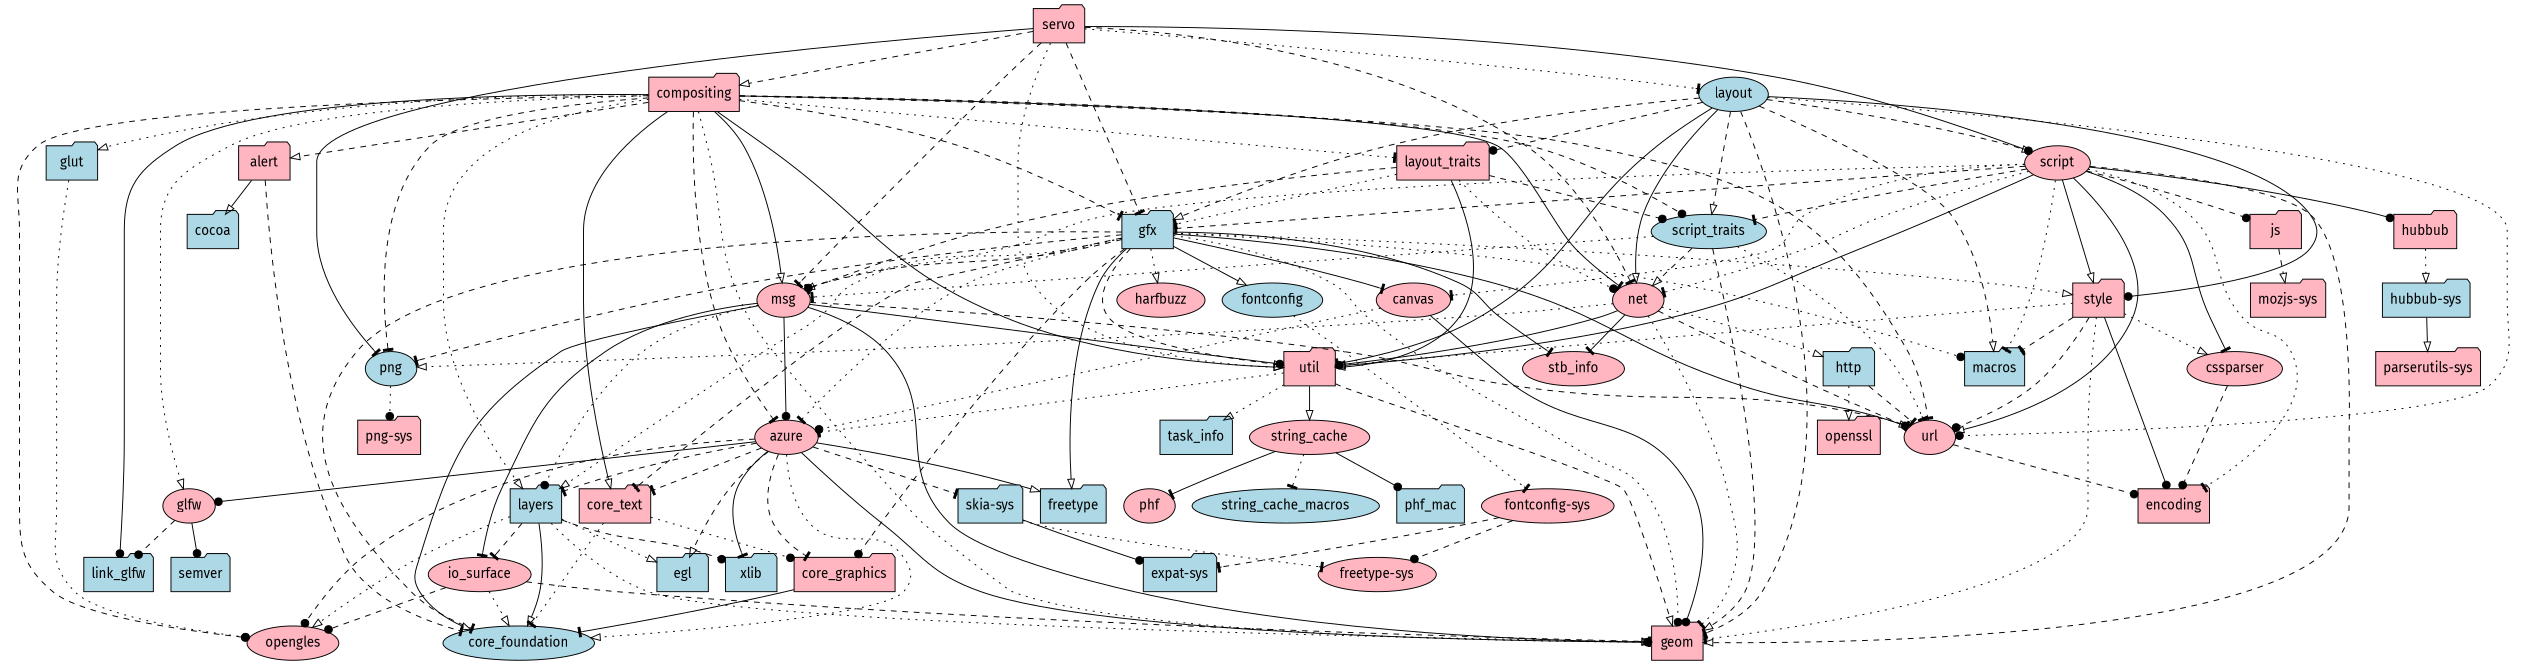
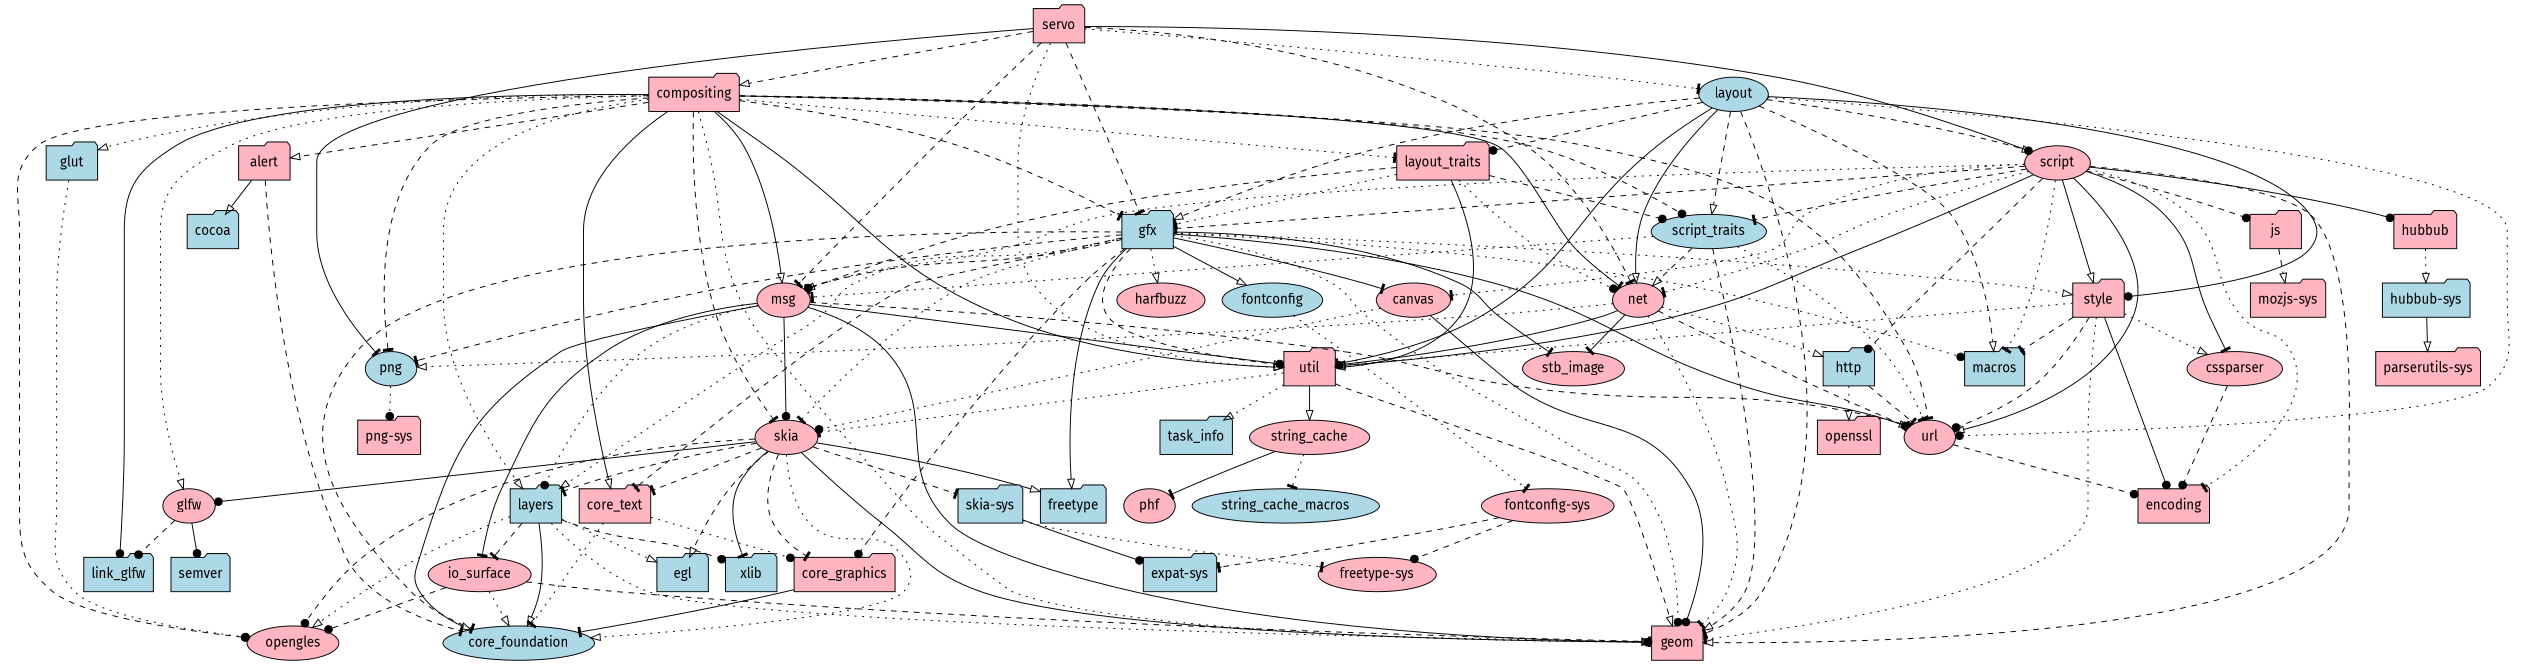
  digraph {
    fontname="Fira Sans"
    node [fillcolor=lightpink fontname="Fira Sans" shape=folder style=filled]
    edge [arrowhead=tee fontname="Fira Sans" style=dashed]
    n1 [label=servo]
    n2 [label=msg shape=ellipse]
    n3 [label=net shape=ellipse]
    n4 [fillcolor=lightblue label=png shape=ellipse]
    n5 [label=util]
    n6 [label=compositing]
    n7 [fillcolor=lightblue label=gfx]
    n8 [fillcolor=lightblue label=layout shape=ellipse]
    n9 [label=script shape=ellipse]
    n10 [label=geom]
    n11 [label=url shape=ellipse]
    n12 [label=io_surface shape=ellipse]
    n13 [fillcolor=lightblue label=core_foundation shape=ellipse]
    n14 [fillcolor=lightblue label=layers]
-   n15 [label=azure shape=ellipse]
+   n15 [label=skia shape=ellipse]
    n16 [fillcolor=lightblue label=http]
-   n17 [label=stb_info shape=ellipse]
+   n17 [label=stb_image shape=ellipse]
    n18 [label="png-sys"]
    n19 [fillcolor=lightblue label=task_info]
    n20 [label=string_cache shape=ellipse]
    n21 [fillcolor=lightblue label=glut]
    n22 [label=opengles shape=ellipse]
    n23 [fillcolor=lightblue label=script_traits shape=ellipse]
    n24 [label=glfw shape=ellipse]
    n25 [label=core_text]
    n26 [label=layout_traits]
    n27 [label=alert]
    n28 [fillcolor=lightblue label=link_glfw]
    n29 [fillcolor=lightblue label=freetype]
    n30 [fillcolor=lightblue label=macros]
    n31 [label=style]
    n32 [label=core_graphics]
    n33 [label=harfbuzz shape=ellipse]
    n34 [fillcolor=lightblue label=fontconfig shape=ellipse]
    n35 [label=canvas shape=ellipse]
    n36 [label=js]
    n37 [label=encoding]
    n38 [label=cssparser shape=ellipse]
    n39 [label=hubbub]
    n40 [label="mozjs-sys"]
    n41 [fillcolor=lightblue label=semver]
    n42 [label=openssl]
    n43 [fillcolor=lightblue label=egl]
    n44 [fillcolor=lightblue label=xlib]
    n45 [fillcolor=lightblue label="skia-sys"]
    n46 [fillcolor=lightblue label="expat-sys"]
    n47 [label="freetype-sys" shape=ellipse]
    n48 [fillcolor=lightblue label=string_cache_macros shape=ellipse]
-   n49 [fillcolor=lightblue label=phf_mac]
    n50 [label=phf shape=ellipse]
    n51 [fillcolor=lightblue label=cocoa]
    n52 [label="fontconfig-sys" shape=ellipse]
    n53 [fillcolor=lightblue label="hubbub-sys"]
    n54 [label="parserutils-sys"]
    n1 -> n2
    n1 -> n3
    n1 -> n4 [style=solid]
    n1 -> n5 [arrowhead=onormal style=dotted]
    n1 -> n6 [arrowhead=onormal]
    n1 -> n7
    n1 -> n8 [style=dotted]
    n1 -> n9 [arrowhead=dot style=solid]
    n2 -> n5 [arrowhead=dot style=solid]
    n2 -> n10 [arrowhead=onormal style=solid]
    n2 -> n11
    n2 -> n12 [style=solid]
    n2 -> n13 [arrowhead=onormal style=solid]
    n2 -> n14 [arrowhead=dot style=dotted]
    n2 -> n15 [arrowhead=dot style=solid]
    n3 -> n4 [arrowhead=onormal style=dotted]
    n3 -> n5 [arrowhead=onormal style=solid]
    n3 -> n10 [style=dotted]
    n3 -> n11 [arrowhead=dot]
    n3 -> n16 [arrowhead=onormal style=dotted]
    n3 -> n17 [style=solid]
    n4 -> n18 [arrowhead=dot style=dotted]
    n5 -> n10 [arrowhead=onormal]
    n5 -> n15 [style=dotted]
    n5 -> n19 [arrowhead=onormal style=dotted]
    n5 -> n20 [arrowhead=onormal style=solid]
    n6 -> n2 [arrowhead=onormal style=solid]
    n6 -> n3 [style=solid]
    n6 -> n4
    n6 -> n5 [arrowhead=onormal style=solid]
    n6 -> n7
    n6 -> n10 [arrowhead=dot style=dotted]
    n6 -> n11
    n6 -> n14 [arrowhead=onormal style=dotted]
    n6 -> n15
    n6 -> n21 [arrowhead=onormal style=dotted]
    n6 -> n22 [arrowhead=dot]
    n6 -> n23 [arrowhead=dot]
    n6 -> n24 [arrowhead=onormal style=dotted]
    n6 -> n25 [arrowhead=onormal style=solid]
    n6 -> n26 [style=dotted]
    n6 -> n27 [arrowhead=onormal]
    n6 -> n28 [arrowhead=dot style=solid]
    n7 -> n2 [arrowhead=dot]
    n7 -> n4
    n7 -> n5 [arrowhead=onormal]
    n7 -> n10 [arrowhead=dot style=dotted]
    n7 -> n11 [arrowhead=onormal style=solid]
    n7 -> n13
    n7 -> n14 [arrowhead=onormal style=dotted]
    n7 -> n15 [style=dotted]
    n7 -> n17 [style=solid]
    n7 -> n25
    n7 -> n29 [arrowhead=onormal style=solid]
    n7 -> n30 [arrowhead=dot style=dotted]
    n7 -> n31 [arrowhead=onormal style=dotted]
    n7 -> n32 [arrowhead=dot]
    n7 -> n33 [arrowhead=onormal style=dotted]
    n7 -> n34 [arrowhead=onormal style=solid]
    n7 -> n35 [style=solid]
    n8 -> n3 [arrowhead=onormal style=solid]
    n8 -> n5 [style=solid]
    n8 -> n7 [arrowhead=onormal]
    n8 -> n9 [arrowhead=onormal]
    n8 -> n10
    n8 -> n11 [arrowhead=dot style=dotted]
    n8 -> n23 [arrowhead=onormal]
    n8 -> n26 [arrowhead=dot]
    n8 -> n30 [arrowhead=onormal]
    n8 -> n31 [arrowhead=dot style=solid]
    n9 -> n2 [arrowhead=onormal style=dotted]
    n9 -> n3 [style=dotted]
    n9 -> n5 [arrowhead=onormal style=solid]
    n9 -> n7
    n9 -> n10 [arrowhead=onormal]
    n9 -> n11 [arrowhead=onormal style=solid]
+   n9 -> n16 [arrowhead=dot]
    n9 -> n23
    n9 -> n30 [style=dotted]
    n9 -> n31 [arrowhead=onormal style=solid]
    n9 -> n35 [style=dotted]
    n9 -> n36 [arrowhead=dot]
    n9 -> n37 [style=dotted]
    n9 -> n38 [style=solid]
    n9 -> n39 [arrowhead=dot style=solid]
    n11 -> n37 [arrowhead=dot]
    n12 -> n10 [arrowhead=onormal]
    n12 -> n13 [arrowhead=onormal style=dotted]
    n12 -> n22 [arrowhead=dot]
    n14 -> n10 [style=dotted]
    n14 -> n12
    n14 -> n13 [arrowhead=onormal style=solid]
    n14 -> n22 [arrowhead=onormal style=dotted]
    n14 -> n43 [arrowhead=onormal style=dotted]
    n14 -> n44 [arrowhead=dot]
    n15 -> n10 [arrowhead=dot style=solid]
    n15 -> n13 [arrowhead=onormal style=dotted]
    n15 -> n14
    n15 -> n22 [arrowhead=dot]
    n15 -> n24 [arrowhead=dot style=solid]
    n15 -> n25
    n15 -> n29 [arrowhead=onormal style=solid]
    n15 -> n32
    n15 -> n43 [arrowhead=onormal]
    n15 -> n44 [style=solid]
    n15 -> n45
    n16 -> n11
    n16 -> n42 [arrowhead=onormal style=dotted]
    n20 -> n48 [style=dotted]
-   n20 -> n49 [arrowhead=dot style=solid]
    n20 -> n50 [style=solid]
    n21 -> n22 [arrowhead=dot style=dotted]
    n23 -> n2 [style=dotted]
    n23 -> n3 [arrowhead=onormal]
    n23 -> n10 [arrowhead=onormal]
    n23 -> n11 [style=dotted]
    n24 -> n28 [arrowhead=dot]
    n24 -> n41 [arrowhead=dot style=solid]
    n25 -> n13 [style=dotted]
    n25 -> n32 [arrowhead=dot style=dotted]
    n26 -> n2
    n26 -> n3 [arrowhead=dot style=dotted]
    n26 -> n5 [arrowhead=onormal style=solid]
    n26 -> n7 [style=dotted]
    n26 -> n23 [arrowhead=dot]
    n27 -> n13
    n27 -> n51 [arrowhead=onormal style=solid]
    n31 -> n5 [arrowhead=dot style=dotted]
    n31 -> n10 [style=dotted]
    n31 -> n11 [arrowhead=dot]
    n31 -> n30
    n31 -> n37 [arrowhead=dot style=solid]
    n31 -> n38 [arrowhead=onormal style=dotted]
    n32 -> n13 [style=solid]
    n34 -> n52 [style=dotted]
    n35 -> n10 [arrowhead=dot style=solid]
    n35 -> n15 [arrowhead=dot style=dotted]
    n36 -> n40 [arrowhead=onormal]
    n38 -> n37 [arrowhead=dot]
    n39 -> n53 [arrowhead=onormal style=dotted]
    n45 -> n46 [arrowhead=dot style=solid]
    n45 -> n47 [style=dotted]
    n52 -> n46
    n52 -> n47 [arrowhead=dot]
    n53 -> n54 [arrowhead=onormal style=solid]
  }
